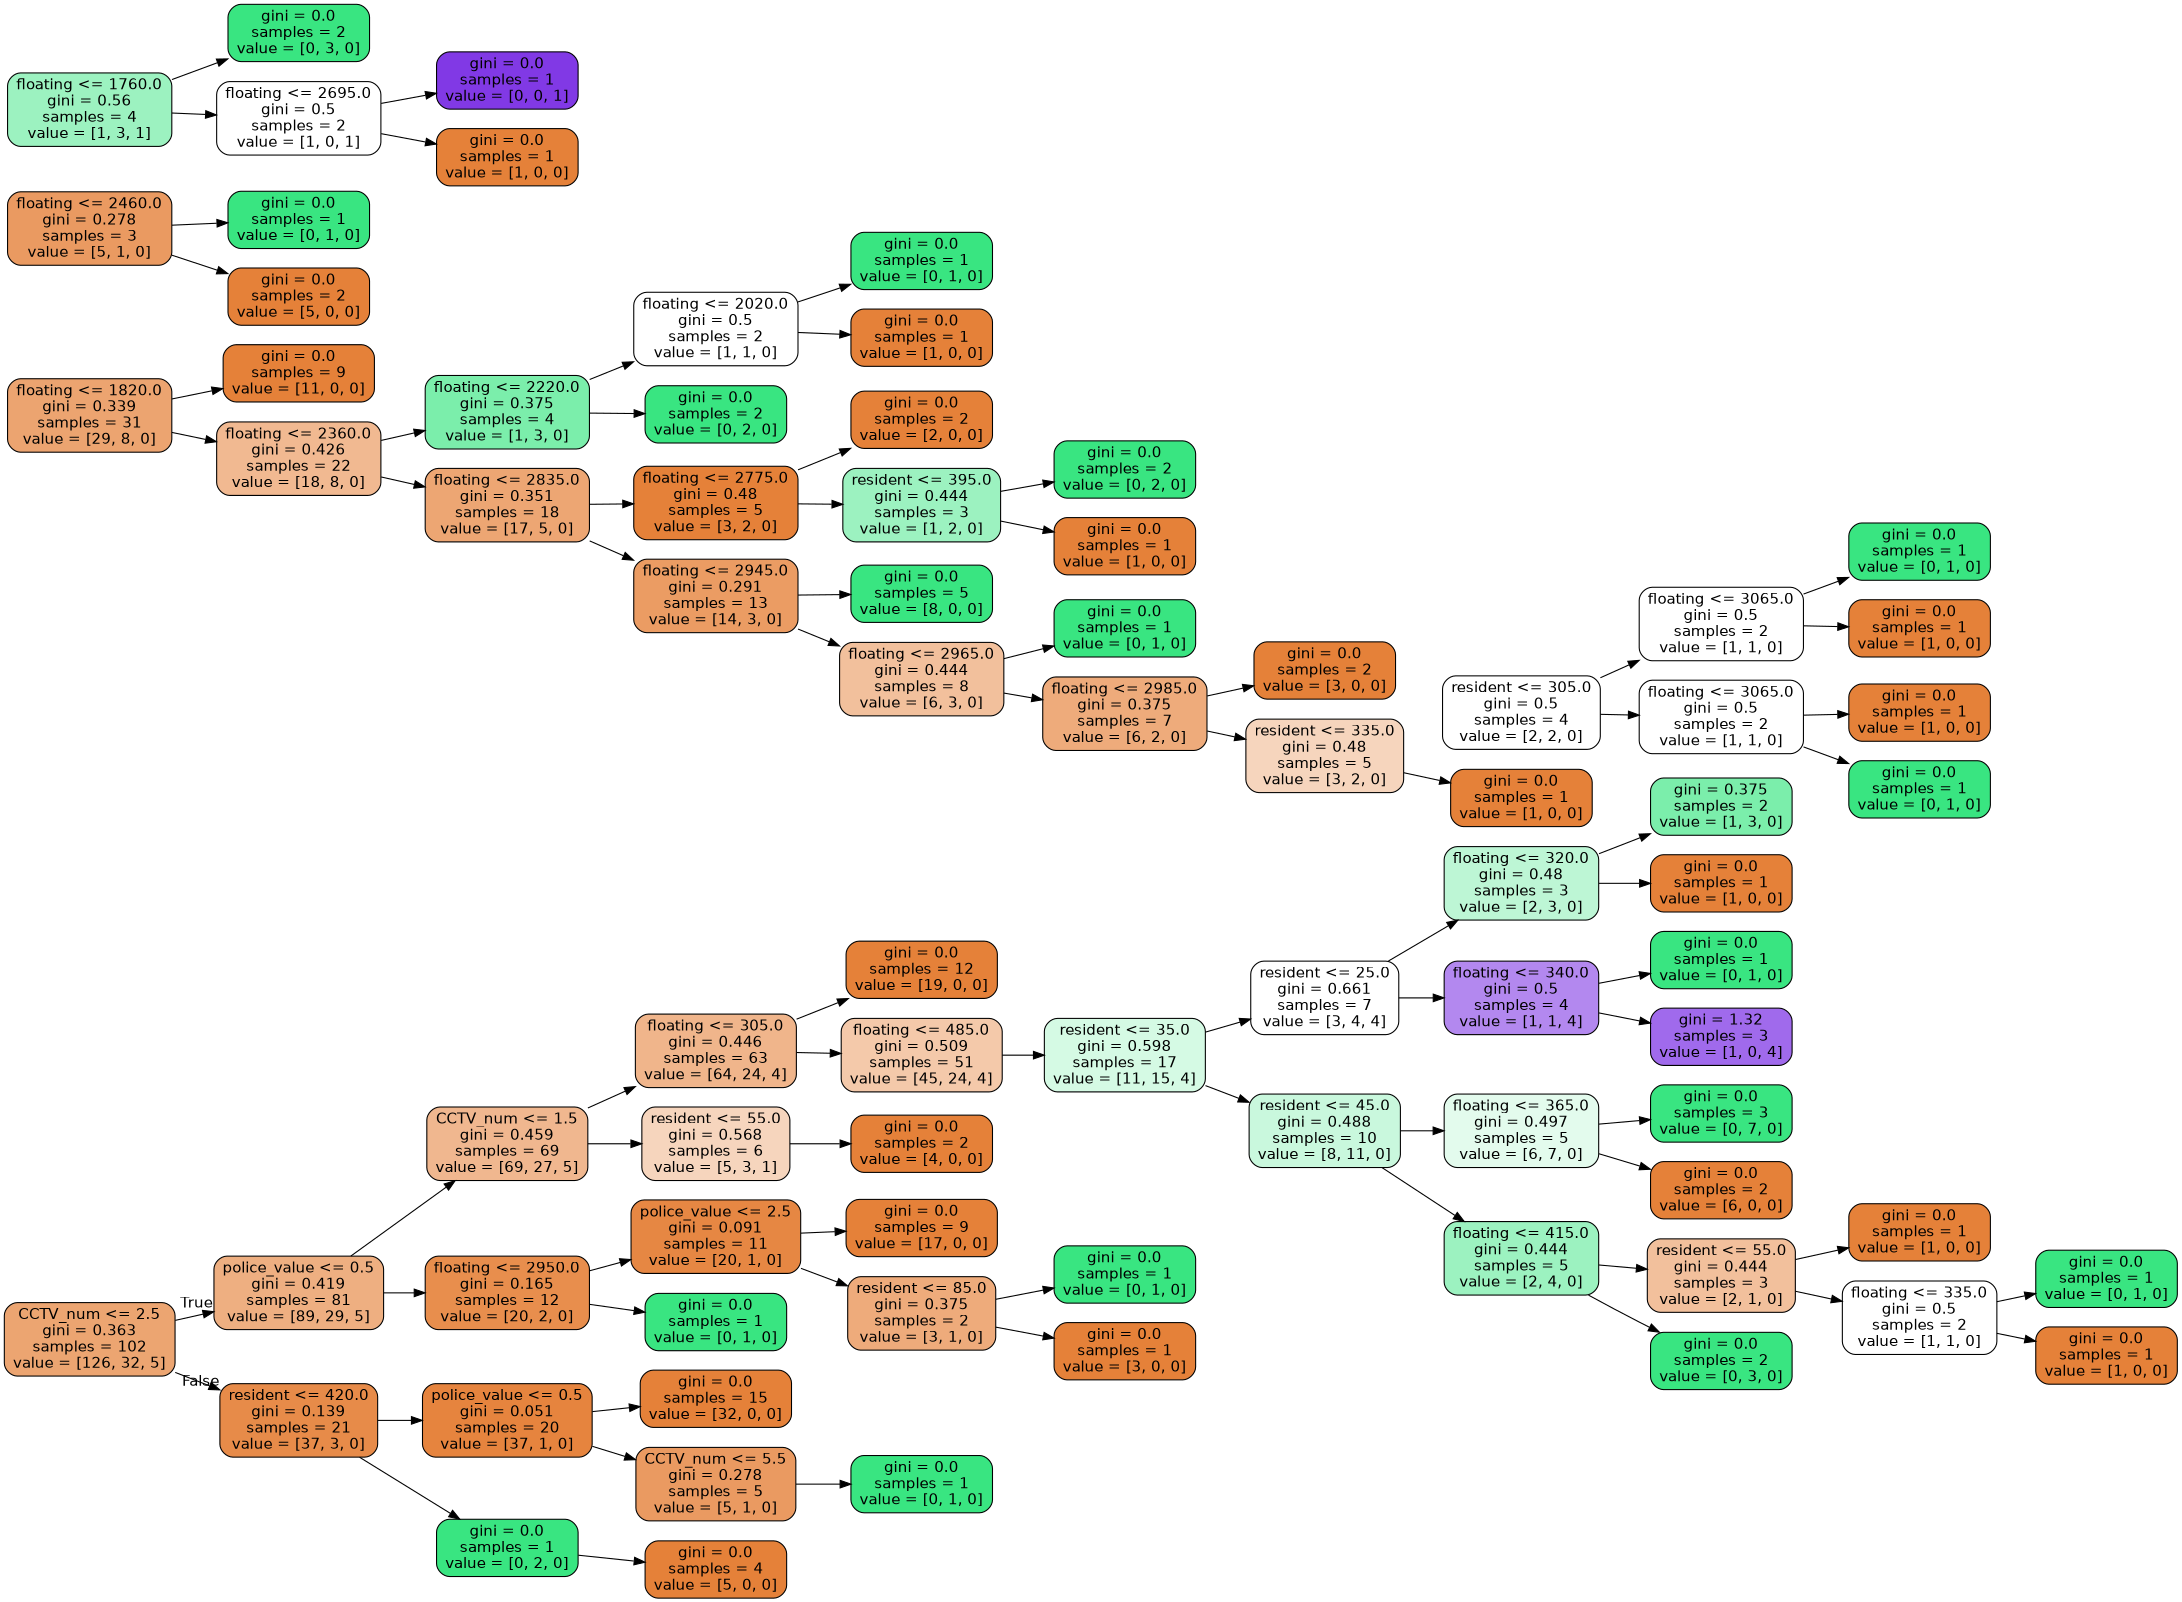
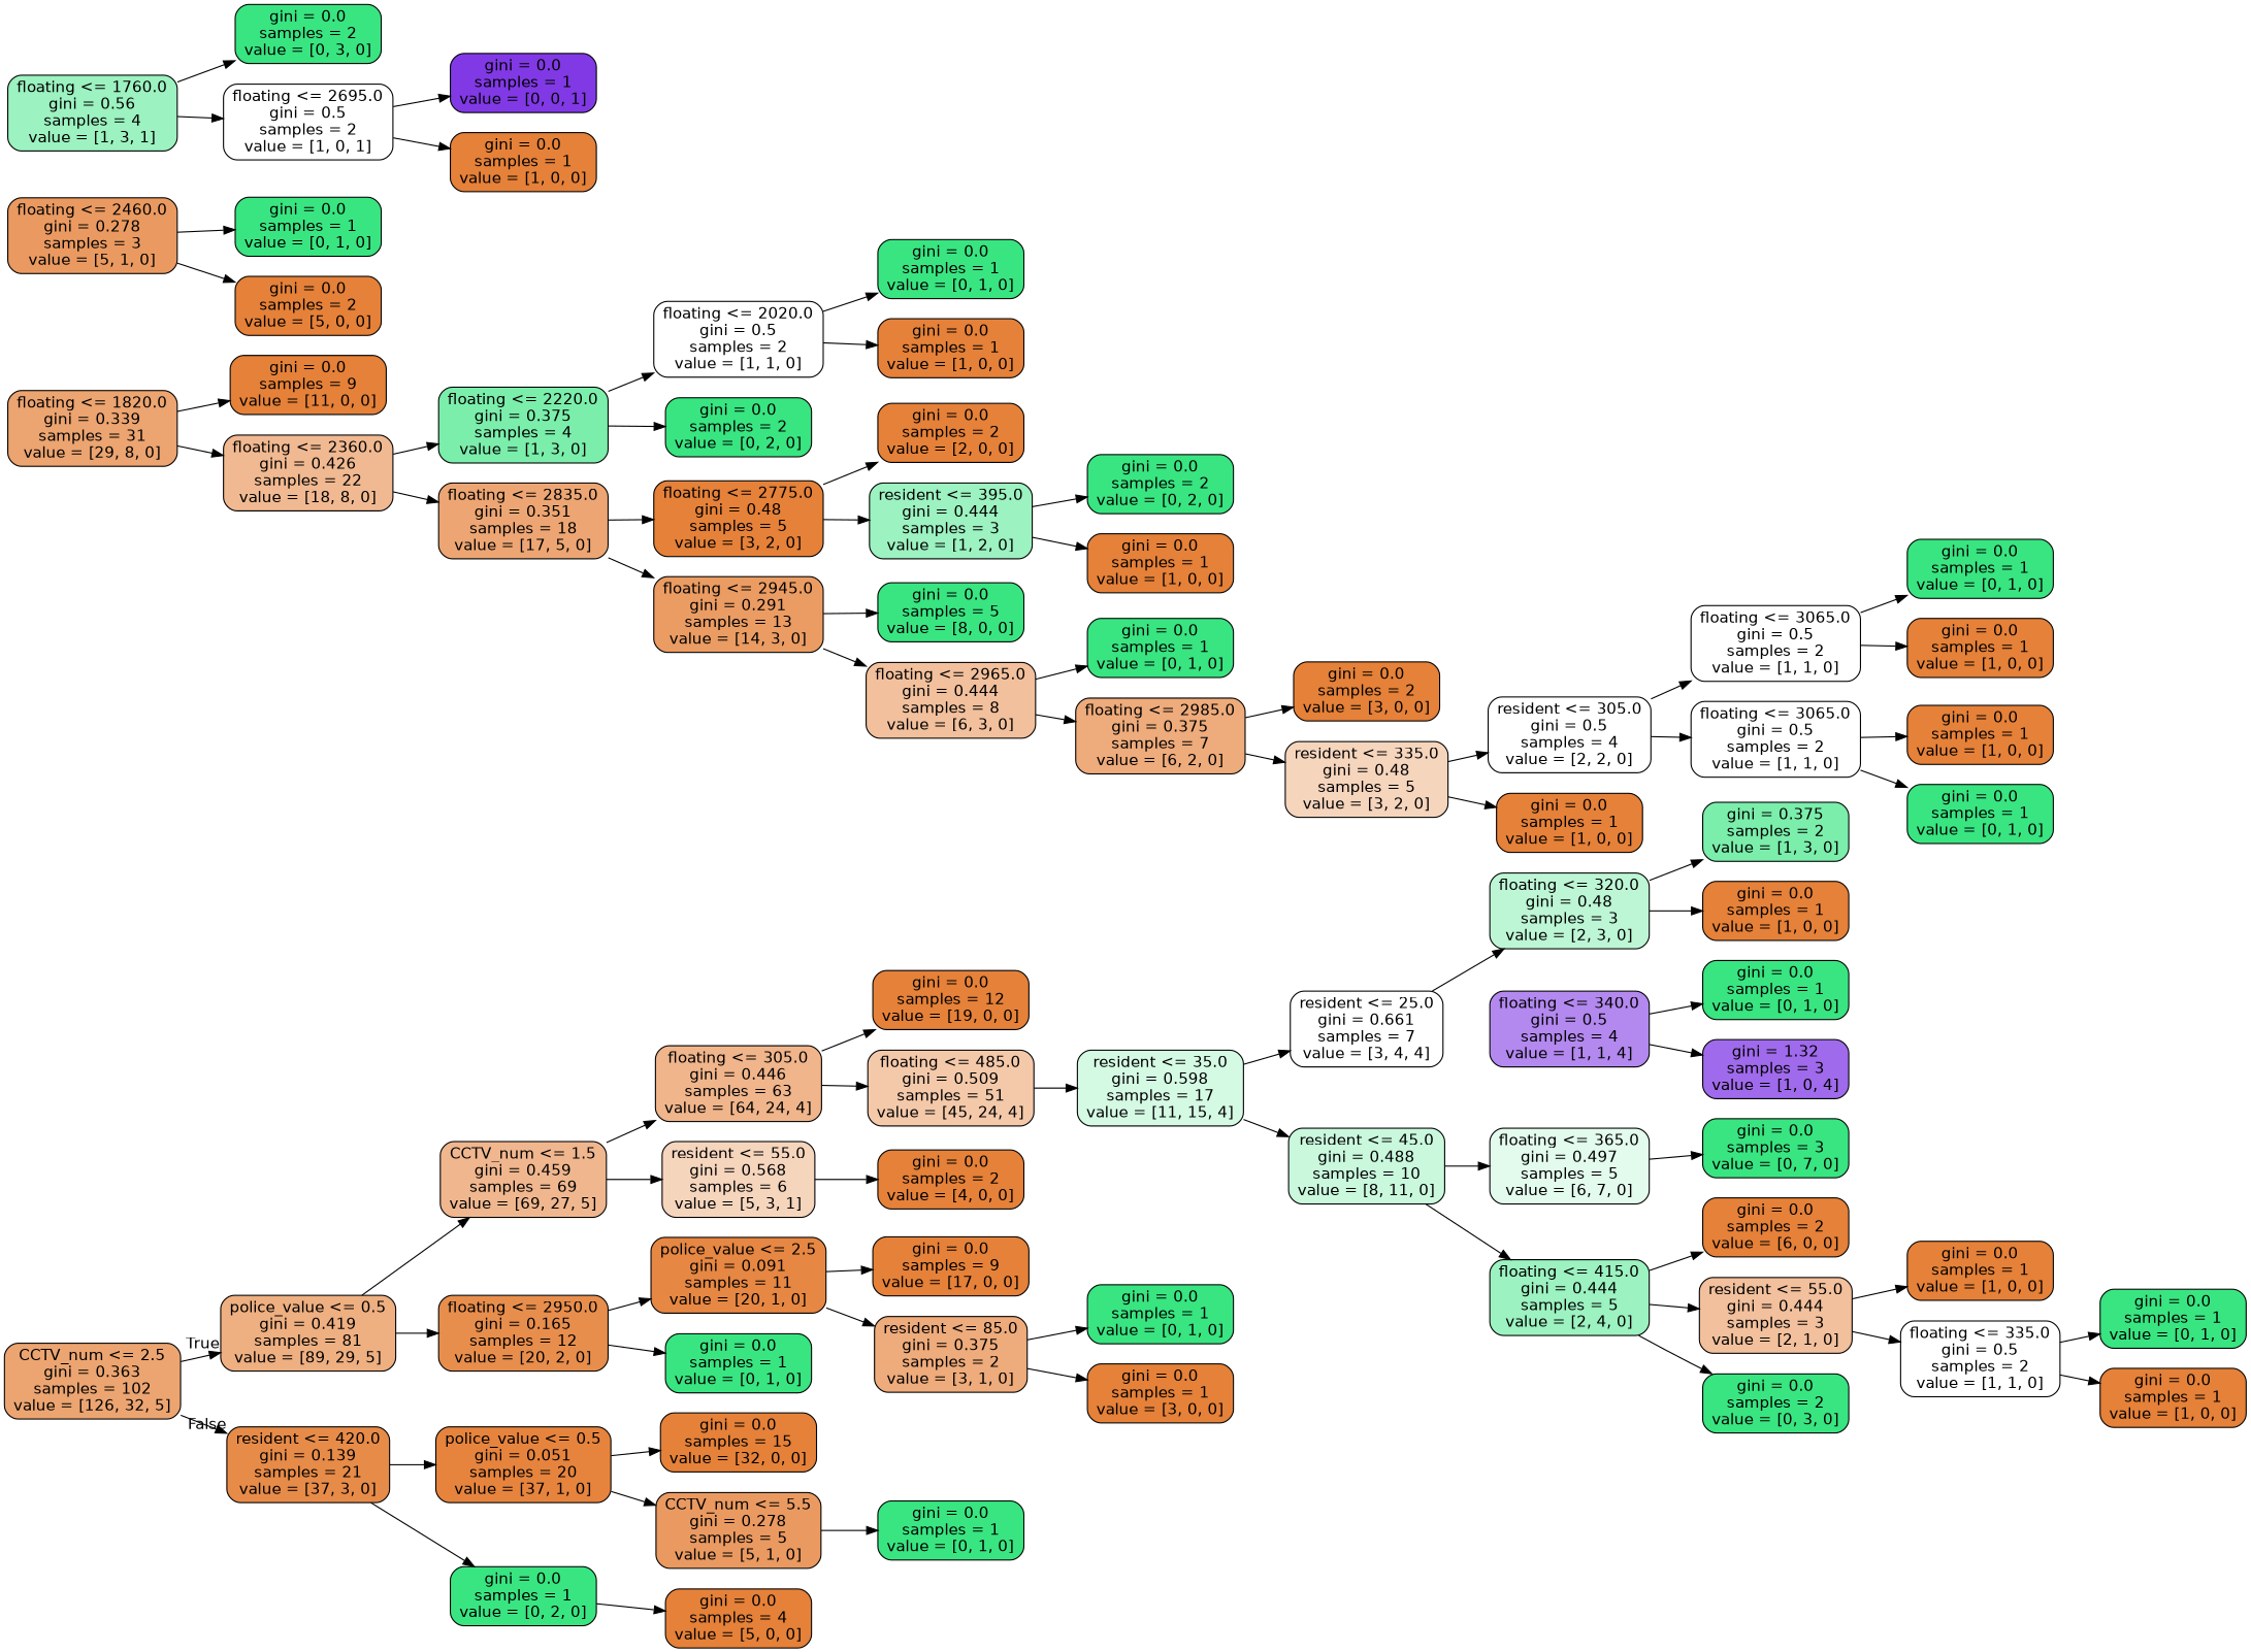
  digraph {
    rankdir=LR
    node [color=black fillcolor="#e58139" fontname=helvetica shape=box style="filled, rounded"]
    edge [fontname=helvetica]
    n1 [fillcolor="#eca571" label="CCTV_num <= 2.5\ngini = 0.363\nsamples = 102\nvalue = [126, 32, 5]"]
    n2 [fillcolor="#eeaf81" label="police_value <= 0.5\ngini = 0.419\nsamples = 81\nvalue = [89, 29, 5]"]
    n3 [fillcolor="#e78b49" label="resident <= 420.0\ngini = 0.139\nsamples = 21\nvalue = [37, 3, 0]"]
    n4 [fillcolor="#f0b78f" label="CCTV_num <= 1.5\ngini = 0.459\nsamples = 69\nvalue = [69, 27, 5]"]
    n5 [fillcolor="#e88e4d" label="floating <= 2950.0\ngini = 0.165\nsamples = 12\nvalue = [20, 2, 0]"]
    n6 [fillcolor="#e6843e" label="police_value <= 0.5\ngini = 0.051\nsamples = 20\nvalue = [37, 1, 0]"]
    n7 [fillcolor="#39e581" label="gini = 0.0\nsamples = 1\nvalue = [0, 2, 0]"]
    n8 [fillcolor="#f0b58b" label="floating <= 305.0\ngini = 0.446\nsamples = 63\nvalue = [64, 24, 4]"]
    n9 [fillcolor="#f6d5bd" label="resident <= 55.0\ngini = 0.568\nsamples = 6\nvalue = [5, 3, 1]"]
    n10 [fillcolor="#e68743" label="police_value <= 2.5\ngini = 0.091\nsamples = 11\nvalue = [20, 1, 0]"]
    n11 [fillcolor="#39e581" label="gini = 0.0\nsamples = 1\nvalue = [0, 1, 0]"]
    n12 [label="gini = 0.0\nsamples = 12\nvalue = [19, 0, 0]"]
    n13 [fillcolor="#f4c9aa" label="floating <= 485.0\ngini = 0.509\nsamples = 51\nvalue = [45, 24, 4]"]
    n14 [label="gini = 0.0\nsamples = 2\nvalue = [4, 0, 0]"]
    n15 [fillcolor="#d5fae4" label="resident <= 35.0\ngini = 0.598\nsamples = 17\nvalue = [11, 15, 4]"]
    n16 [fillcolor="#ffffff" label="resident <= 25.0\ngini = 0.661\nsamples = 7\nvalue = [3, 4, 4]"]
    n17 [fillcolor="#c9f8dd" label="resident <= 45.0\ngini = 0.488\nsamples = 10\nvalue = [8, 11, 0]"]
    n18 [fillcolor="#bdf6d5" label="floating <= 320.0\ngini = 0.48\nsamples = 3\nvalue = [2, 3, 0]"]
    n19 [fillcolor="#b388ef" label="floating <= 340.0\ngini = 0.5\nsamples = 4\nvalue = [1, 1, 4]"]
    n20 [fillcolor="#e3fbed" label="floating <= 365.0\ngini = 0.497\nsamples = 5\nvalue = [6, 7, 0]"]
    n21 [fillcolor="#9cf2c0" label="floating <= 415.0\ngini = 0.444\nsamples = 5\nvalue = [2, 4, 0]"]
    n22 [fillcolor="#7beeab" label="gini = 0.375\nsamples = 2\nvalue = [1, 3, 0]"]
    n23 [label="gini = 0.0\nsamples = 1\nvalue = [1, 0, 0]"]
    n24 [fillcolor="#39e581" label="gini = 0.0\nsamples = 1\nvalue = [0, 1, 0]"]
    n25 [fillcolor="#a06aec" label="gini = 1.32\nsamples = 3\nvalue = [1, 0, 4]"]
    n26 [label="gini = 0.0\nsamples = 2\nvalue = [6, 0, 0]"]
    n27 [fillcolor="#39e581" label="gini = 0.0\nsamples = 3\nvalue = [0, 7, 0]"]
    n28 [fillcolor="#f2c09c" label="resident <= 55.0\ngini = 0.444\nsamples = 3\nvalue = [2, 1, 0]"]
    n29 [fillcolor="#39e581" label="gini = 0.0\nsamples = 2\nvalue = [0, 3, 0]"]
    n30 [label="gini = 0.0\nsamples = 1\nvalue = [1, 0, 0]"]
    n31 [fillcolor="#ffffff" label="floating <= 335.0\ngini = 0.5\nsamples = 2\nvalue = [1, 1, 0]"]
    n32 [fillcolor="#39e581" label="gini = 0.0\nsamples = 1\nvalue = [0, 1, 0]"]
    n33 [label="gini = 0.0\nsamples = 1\nvalue = [1, 0, 0]"]
    n34 [fillcolor="#eca470" label="floating <= 1820.0\ngini = 0.339\nsamples = 31\nvalue = [29, 8, 0]"]
    n35 [label="gini = 0.0\nsamples = 9\nvalue = [11, 0, 0]"]
    n36 [fillcolor="#f1b991" label="floating <= 2360.0\ngini = 0.426\nsamples = 22\nvalue = [18, 8, 0]"]
    n37 [fillcolor="#ea9a61" label="floating <= 2460.0\ngini = 0.278\nsamples = 3\nvalue = [5, 1, 0]"]
    n38 [fillcolor="#39e581" label="gini = 0.0\nsamples = 1\nvalue = [0, 1, 0]"]
    n39 [label="gini = 0.0\nsamples = 2\nvalue = [5, 0, 0]"]
    n40 [fillcolor="#7beeab" label="floating <= 2220.0\ngini = 0.375\nsamples = 4\nvalue = [1, 3, 0]"]
    n41 [fillcolor="#eda673" label="floating <= 2835.0\ngini = 0.351\nsamples = 18\nvalue = [17, 5, 0]"]
    n42 [fillcolor="#ffffff" label="floating <= 2020.0\ngini = 0.5\nsamples = 2\nvalue = [1, 1, 0]"]
    n43 [fillcolor="#39e581" label="gini = 0.0\nsamples = 2\nvalue = [0, 2, 0]"]
    n44 [label="floating <= 2775.0\ngini = 0.48\nsamples = 5\nvalue = [3, 2, 0]"]
    n45 [fillcolor="#eb9c63" label="floating <= 2945.0\ngini = 0.291\nsamples = 13\nvalue = [14, 3, 0]"]
    n46 [fillcolor="#39e581" label="gini = 0.0\nsamples = 1\nvalue = [0, 1, 0]"]
    n47 [label="gini = 0.0\nsamples = 1\nvalue = [1, 0, 0]"]
    n48 [label="gini = 0.0\nsamples = 2\nvalue = [2, 0, 0]"]
    n49 [fillcolor="#9cf2c0" label="resident <= 395.0\ngini = 0.444\nsamples = 3\nvalue = [1, 2, 0]"]
    n50 [fillcolor="#39e581" label="gini = 0.0\nsamples = 5\nvalue = [8, 0, 0]"]
    n51 [fillcolor="#f2c09c" label="floating <= 2965.0\ngini = 0.444\nsamples = 8\nvalue = [6, 3, 0]"]
    n52 [fillcolor="#39e581" label="gini = 0.0\nsamples = 2\nvalue = [0, 2, 0]"]
    n53 [label="gini = 0.0\nsamples = 1\nvalue = [1, 0, 0]"]
    n54 [fillcolor="#39e581" label="gini = 0.0\nsamples = 1\nvalue = [0, 1, 0]"]
    n55 [fillcolor="#eeab7b" label="floating <= 2985.0\ngini = 0.375\nsamples = 7\nvalue = [6, 2, 0]"]
    n56 [label="gini = 0.0\nsamples = 2\nvalue = [3, 0, 0]"]
    n57 [fillcolor="#f6d5bd" label="resident <= 335.0\ngini = 0.48\nsamples = 5\nvalue = [3, 2, 0]"]
    n58 [fillcolor="#ffffff" label="resident <= 305.0\ngini = 0.5\nsamples = 4\nvalue = [2, 2, 0]"]
    n59 [label="gini = 0.0\nsamples = 1\nvalue = [1, 0, 0]"]
    n60 [fillcolor="#ffffff" label="floating <= 3065.0\ngini = 0.5\nsamples = 2\nvalue = [1, 1, 0]"]
    n61 [fillcolor="#ffffff" label="floating <= 3065.0\ngini = 0.5\nsamples = 2\nvalue = [1, 1, 0]"]
    n62 [fillcolor="#39e581" label="gini = 0.0\nsamples = 1\nvalue = [0, 1, 0]"]
    n63 [label="gini = 0.0\nsamples = 1\nvalue = [1, 0, 0]"]
    n64 [label="gini = 0.0\nsamples = 1\nvalue = [1, 0, 0]"]
    n65 [fillcolor="#39e581" label="gini = 0.0\nsamples = 1\nvalue = [0, 1, 0]"]
    n66 [fillcolor="#9cf2c0" label="floating <= 1760.0\ngini = 0.56\nsamples = 4\nvalue = [1, 3, 1]"]
    n67 [fillcolor="#39e581" label="gini = 0.0\nsamples = 2\nvalue = [0, 3, 0]"]
    n68 [fillcolor="#ffffff" label="floating <= 2695.0\ngini = 0.5\nsamples = 2\nvalue = [1, 0, 1]"]
    n69 [fillcolor="#8139e5" label="gini = 0.0\nsamples = 1\nvalue = [0, 0, 1]"]
    n70 [label="gini = 0.0\nsamples = 1\nvalue = [1, 0, 0]"]
    n71 [label="gini = 0.0\nsamples = 9\nvalue = [17, 0, 0]"]
    n72 [fillcolor="#eeab7b" label="resident <= 85.0\ngini = 0.375\nsamples = 2\nvalue = [3, 1, 0]"]
    n73 [fillcolor="#39e581" label="gini = 0.0\nsamples = 1\nvalue = [0, 1, 0]"]
    n74 [label="gini = 0.0\nsamples = 1\nvalue = [3, 0, 0]"]
    n75 [label="gini = 0.0\nsamples = 15\nvalue = [32, 0, 0]"]
    n76 [fillcolor="#ea9a61" label="CCTV_num <= 5.5\ngini = 0.278\nsamples = 5\nvalue = [5, 1, 0]"]
    n77 [label="gini = 0.0\nsamples = 4\nvalue = [5, 0, 0]"]
    n78 [fillcolor="#39e581" label="gini = 0.0\nsamples = 1\nvalue = [0, 1, 0]"]
    n1 -> n2 [headlabel=True labelangle=45 labeldistance=2.5]
    n1 -> n3 [headlabel=False labelangle=-45 labeldistance=2.5]
    n2 -> n4
    n2 -> n5
    n3 -> n6
    n3 -> n7
    n4 -> n8
    n4 -> n9
    n5 -> n10
    n5 -> n11
    n6 -> n75
    n6 -> n76
    n7 -> n77
    n8 -> n12
    n8 -> n13
    n9 -> n14
    n10 -> n71
    n10 -> n72
    n13 -> n15
    n15 -> n16
    n15 -> n17
    n16 -> n18
-   n16 -> n19
    n17 -> n20
    n17 -> n21
    n18 -> n22
    n18 -> n23
    n19 -> n24
    n19 -> n25
-   n20 -> n26
+   n21 -> n26
    n20 -> n27
    n21 -> n28
    n21 -> n29
    n28 -> n30
    n28 -> n31
    n31 -> n32
    n31 -> n33
    n34 -> n35
    n34 -> n36
    n36 -> n40
    n36 -> n41
    n37 -> n38
    n37 -> n39
    n40 -> n42
    n40 -> n43
    n41 -> n44
    n41 -> n45
    n42 -> n46
    n42 -> n47
    n44 -> n48
    n44 -> n49
    n45 -> n50
    n45 -> n51
    n49 -> n52
    n49 -> n53
    n51 -> n54
    n51 -> n55
    n55 -> n56
    n55 -> n57
+   n57 -> n58
    n57 -> n59
    n58 -> n60
    n58 -> n61
    n60 -> n62
    n60 -> n63
    n61 -> n64
    n61 -> n65
    n66 -> n67
    n66 -> n68
    n68 -> n69
    n68 -> n70
    n72 -> n73
    n72 -> n74
    n76 -> n78
  }
